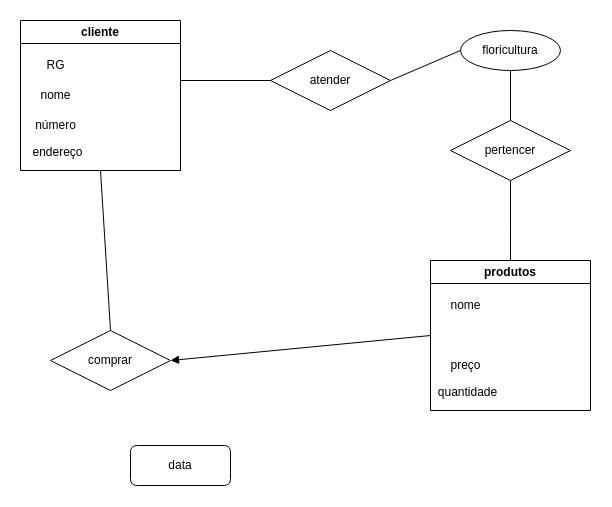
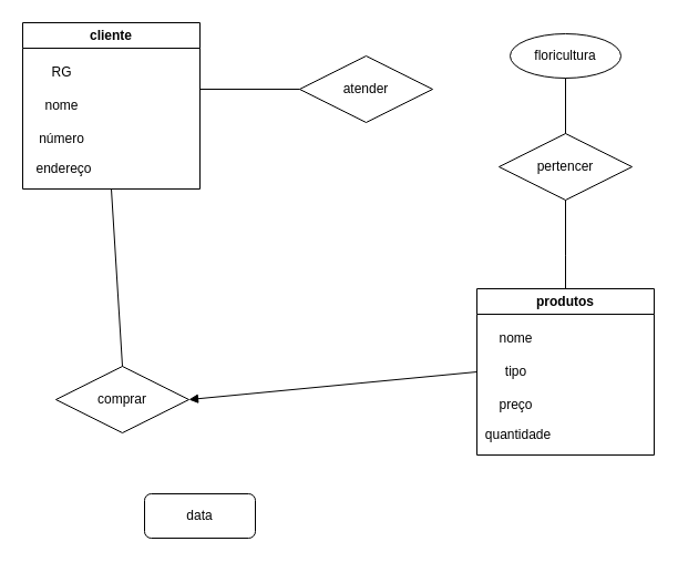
  <mxCell id="0" />
  <mxCell id="1" parent="0" />
  <mxCell id="2" value="cliente" style="swimlane;whiteSpace=wrap;html=1;" parent="1" vertex="1"><mxGeometry x="20" y="20" width="160" height="150" as="geometry" /></mxCell>
  <mxCell id="3" value="RG" style="text;html=1;align=center;verticalAlign=middle;resizable=0;points=[];autosize=1;strokeColor=none;fillColor=none;" parent="2" vertex="1"><mxGeometry x="15" y="30" width="40" height="30" as="geometry" /></mxCell>
  <mxCell id="4" value="nome" style="text;html=1;align=center;verticalAlign=middle;resizable=0;points=[];autosize=1;strokeColor=none;fillColor=none;" parent="2" vertex="1"><mxGeometry x="10" y="60" width="50" height="30" as="geometry" /></mxCell>
  <mxCell id="5" value="número" style="text;html=1;align=center;verticalAlign=middle;resizable=0;points=[];autosize=1;strokeColor=none;fillColor=none;" parent="2" vertex="1"><mxGeometry x="5" y="90" width="60" height="30" as="geometry" /></mxCell>
  <mxCell id="6" value="endereço" style="text;html=1;align=center;verticalAlign=middle;resizable=0;points=[];autosize=1;strokeColor=none;fillColor=none;" parent="2" vertex="1"><mxGeometry x="2" y="117" width="70" height="30" as="geometry" /></mxCell>
  <mxCell id="7" value="atender" style="shape=rhombus;perimeter=rhombusPerimeter;whiteSpace=wrap;html=1;align=center;" parent="1" vertex="1"><mxGeometry x="270" y="50" width="120" height="60" as="geometry" /></mxCell>
  <mxCell id="8" value="produtos" style="swimlane;whiteSpace=wrap;html=1;" parent="1" vertex="1"><mxGeometry x="430" y="260" width="160" height="150" as="geometry" /></mxCell>
  <mxCell id="9" value="nome" style="text;html=1;align=center;verticalAlign=middle;resizable=0;points=[];autosize=1;strokeColor=none;fillColor=none;" parent="8" vertex="1"><mxGeometry x="10" y="30" width="50" height="30" as="geometry" /></mxCell>
+ <mxCell id="10" value="tipo" style="text;html=1;align=center;verticalAlign=middle;resizable=0;points=[];autosize=1;strokeColor=none;fillColor=none;" parent="8" vertex="1"><mxGeometry x="15" y="60" width="40" height="30" as="geometry" /></mxCell>
  <mxCell id="11" value="preço" style="text;html=1;align=center;verticalAlign=middle;resizable=0;points=[];autosize=1;strokeColor=none;fillColor=none;" parent="8" vertex="1"><mxGeometry x="10" y="90" width="50" height="30" as="geometry" /></mxCell>
  <mxCell id="12" value="quantidade" style="text;html=1;align=center;verticalAlign=middle;resizable=0;points=[];autosize=1;strokeColor=none;fillColor=none;" parent="8" vertex="1"><mxGeometry x="-3" y="117" width="80" height="30" as="geometry" /></mxCell>
  <mxCell id="13" value="floricultura" style="ellipse;whiteSpace=wrap;html=1;align=center;" parent="1" vertex="1"><mxGeometry x="460" y="30" width="100" height="40" as="geometry" /></mxCell>
  <mxCell id="14" value="pertencer" style="shape=rhombus;perimeter=rhombusPerimeter;whiteSpace=wrap;html=1;align=center;" parent="1" vertex="1"><mxGeometry x="450" y="120" width="120" height="60" as="geometry" /></mxCell>
  <mxCell id="15" value="" style="endArrow=none;html=1;rounded=0;entryX=0;entryY=0.5;entryDx=0;entryDy=0;" parent="1" target="7" edge="1"><mxGeometry width="50" height="50" relative="1" as="geometry"><mxPoint x="180" y="80" as="sourcePoint" /><mxPoint x="390" y="190" as="targetPoint" /></mxGeometry></mxCell>
- <mxCell id="16" value="" style="endArrow=none;html=1;rounded=0;entryX=0;entryY=0.5;entryDx=0;entryDy=0;exitX=1;exitY=0.5;exitDx=0;exitDy=0;" parent="1" source="7" target="13" edge="1"><mxGeometry width="50" height="50" relative="1" as="geometry"><mxPoint x="190" y="90" as="sourcePoint" /><mxPoint x="280" y="90" as="targetPoint" /></mxGeometry></mxCell>
  <mxCell id="17" value="" style="endArrow=none;html=1;rounded=0;entryX=0.5;entryY=1;entryDx=0;entryDy=0;exitX=0.5;exitY=0;exitDx=0;exitDy=0;" parent="1" source="14" target="13" edge="1"><mxGeometry width="50" height="50" relative="1" as="geometry"><mxPoint x="400" y="90" as="sourcePoint" /><mxPoint x="470" y="60" as="targetPoint" /></mxGeometry></mxCell>
  <mxCell id="18" value="" style="endArrow=none;html=1;rounded=0;entryX=0.5;entryY=1;entryDx=0;entryDy=0;exitX=0.5;exitY=0;exitDx=0;exitDy=0;" parent="1" edge="1"><mxGeometry width="50" height="50" relative="1" as="geometry"><mxPoint x="510" y="230" as="sourcePoint" /><mxPoint x="510" y="180" as="targetPoint" /><Array as="points"><mxPoint x="510" y="260" /><mxPoint x="510" y="230" /></Array></mxGeometry></mxCell>
  <mxCell id="19" value="comprar" style="shape=rhombus;perimeter=rhombusPerimeter;whiteSpace=wrap;html=1;align=center;" parent="1" vertex="1"><mxGeometry x="50" y="330" width="120" height="60" as="geometry" /></mxCell>
  <mxCell id="20" value="" style="endArrow=none;html=1;rounded=0;entryX=0.5;entryY=0;entryDx=0;entryDy=0;exitX=0.5;exitY=1;exitDx=0;exitDy=0;" parent="1" source="2" target="19" edge="1"><mxGeometry width="50" height="50" relative="1" as="geometry"><mxPoint x="65" y="240" as="sourcePoint" /><mxPoint x="155" y="240" as="targetPoint" /></mxGeometry></mxCell>
  <mxCell id="21" value="" style="endArrow=block;html=1;rounded=0;entryX=1;entryY=0.5;entryDx=0;entryDy=0;exitX=0;exitY=0.5;exitDx=0;exitDy=0;" parent="1" source="8" target="19" edge="1"><mxGeometry width="50" height="50" relative="1" as="geometry"><mxPoint x="110" y="180" as="sourcePoint" /><mxPoint x="120" y="340" as="targetPoint" /></mxGeometry></mxCell>
  <mxCell id="22" value="data" style="whiteSpace=wrap;html=1;align=center;rounded=1;" parent="1" vertex="1"><mxGeometry x="130" y="445" width="100" height="40" as="geometry" /></mxCell>
